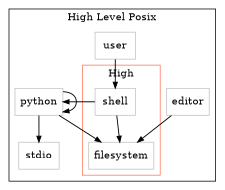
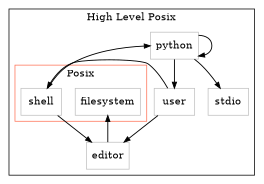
  digraph {
    compound=true
    fontname="DejaVu Serif"
    node [color=Grey fontname="DejaVu Serif" margin=0.1 shape=box]
    edge [arrowsize=0.8 fontname="DejaVu Serif" fontsize=10 penwidth=1.2]
    n1 [label=filesystem]
    n2 [label=shell]
    n3 [label=editor]
    n4 [label=user]
    n5 [label=python]
    n6 [label=stdio]
    subgraph cluster_1 {
      color=Black
      label="High Level Posix"
      n3
      n4
      n5
      n6
      subgraph cluster_2 {
        color=Coral1
-       label=High
+       label=Posix
        n1
        n2
      }
    }
-   n2 -> n1
+   n2 -> n3
    n2 -> n5
    n3 -> n1
    n4 -> n2
-   n5 -> n1
+   n4 -> n3
+   n5 -> n4
    n5 -> n5
    n5 -> n6
  }
